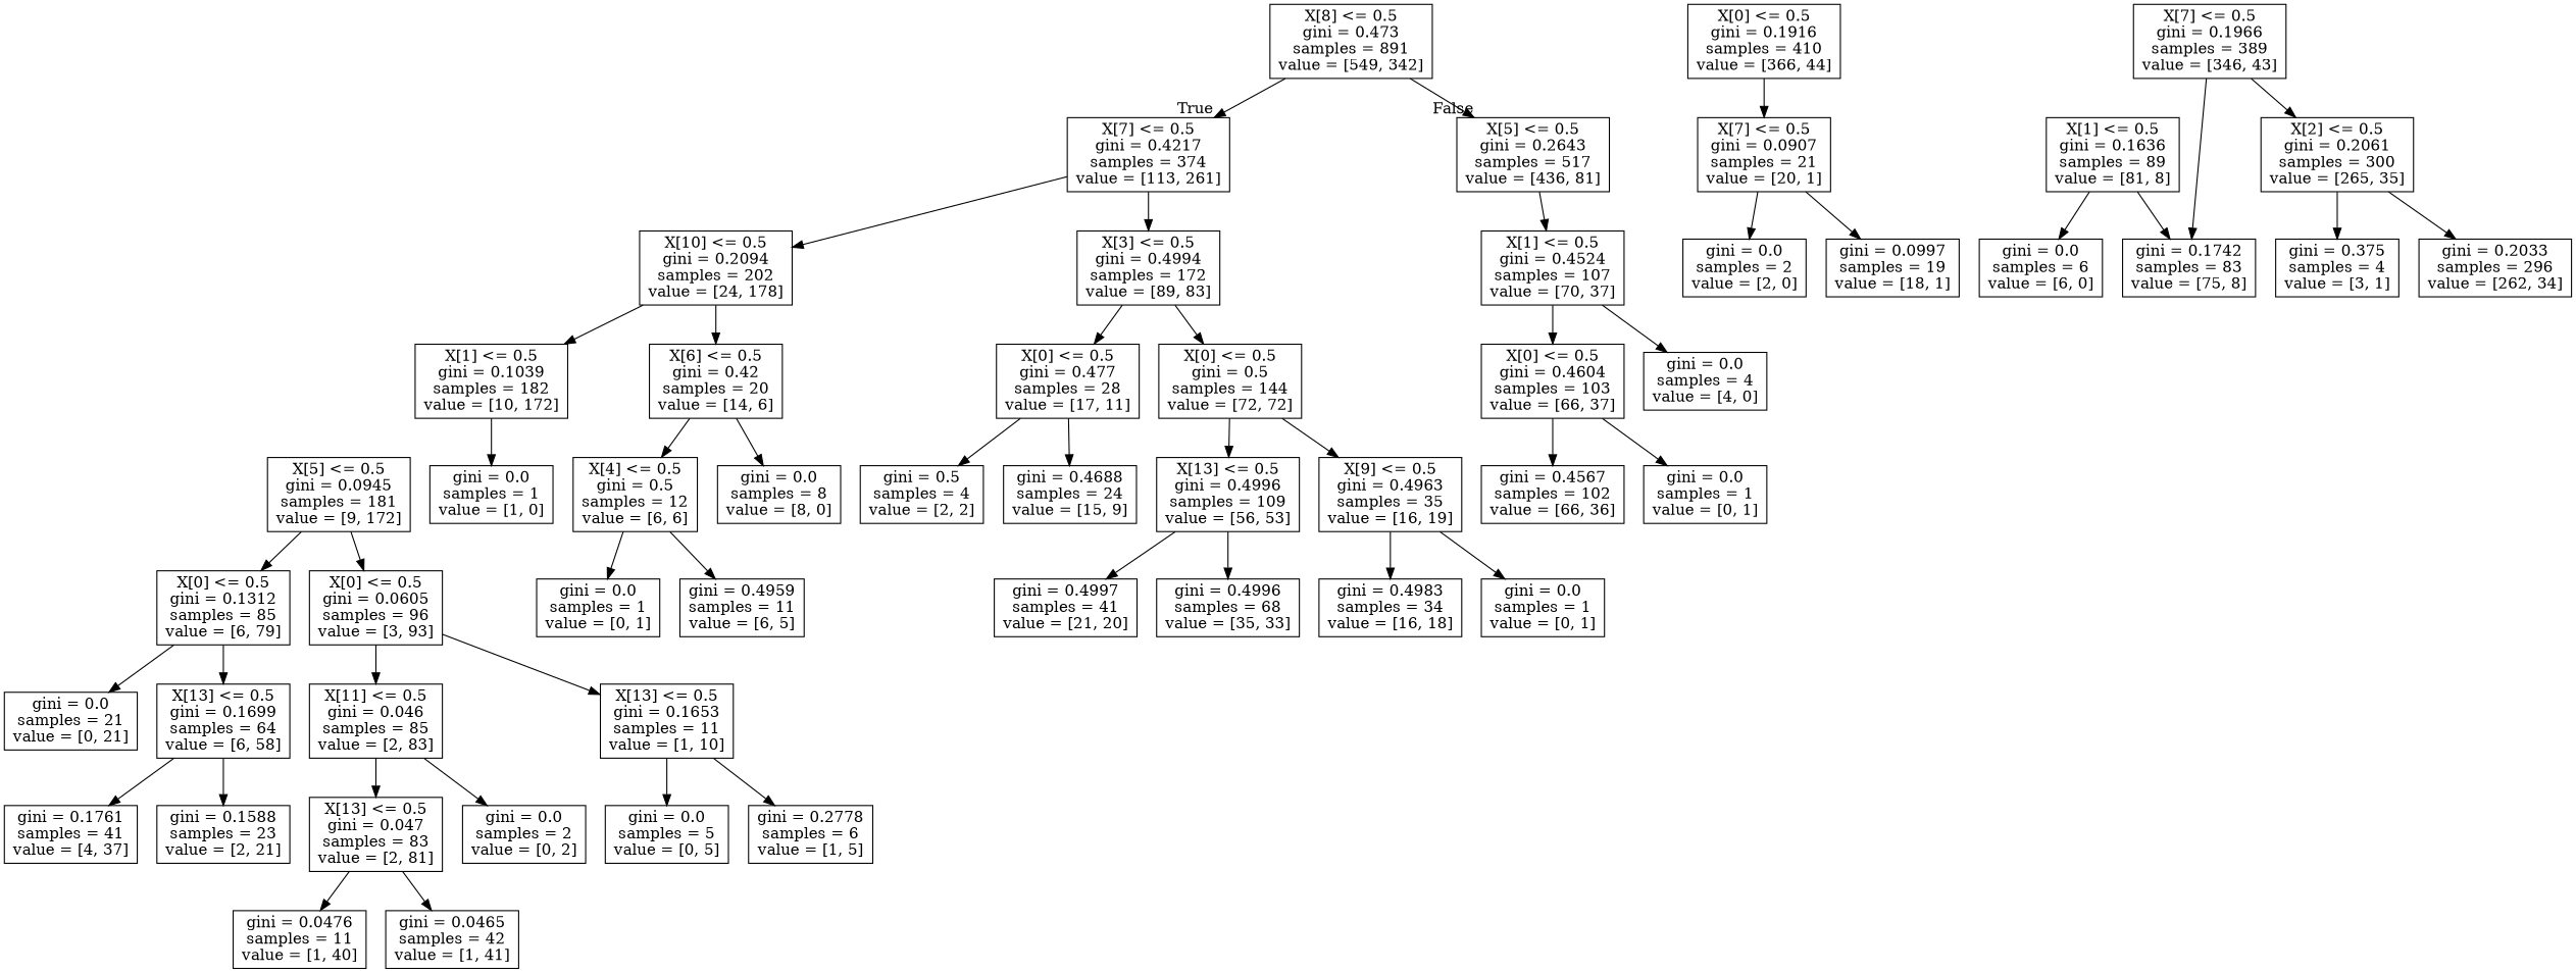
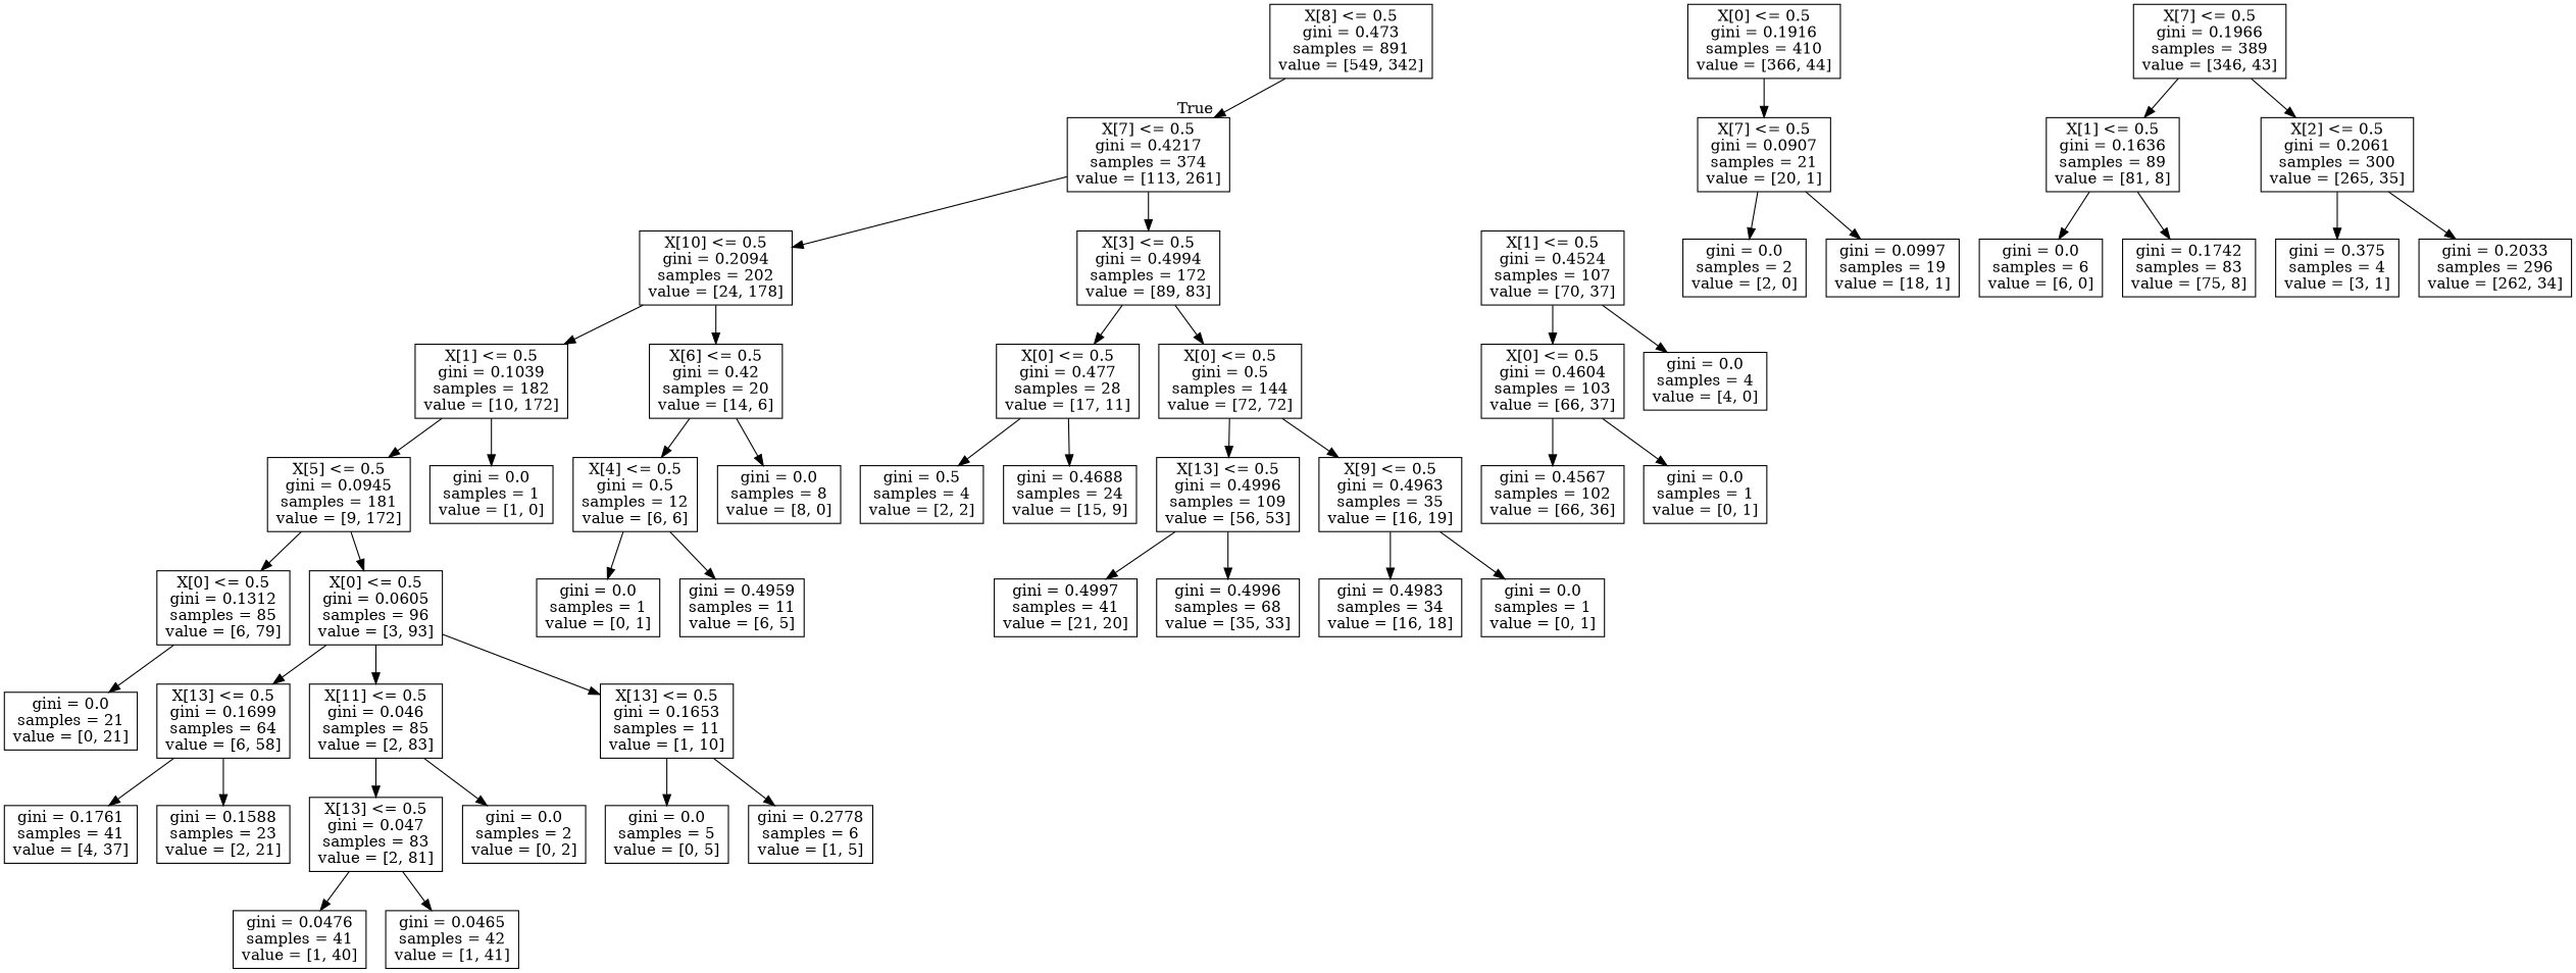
  digraph {
    node [shape=box]
    n1 [label="X[8] <= 0.5\ngini = 0.473\nsamples = 891\nvalue = [549, 342]"]
    n2 [label="X[7] <= 0.5\ngini = 0.4217\nsamples = 374\nvalue = [113, 261]"]
-   n3 [label="X[5] <= 0.5\ngini = 0.2643\nsamples = 517\nvalue = [436, 81]"]
    n4 [label="X[10] <= 0.5\ngini = 0.2094\nsamples = 202\nvalue = [24, 178]"]
    n5 [label="X[3] <= 0.5\ngini = 0.4994\nsamples = 172\nvalue = [89, 83]"]
    n6 [label="X[1] <= 0.5\ngini = 0.4524\nsamples = 107\nvalue = [70, 37]"]
    n7 [label="X[1] <= 0.5\ngini = 0.1039\nsamples = 182\nvalue = [10, 172]"]
    n8 [label="X[6] <= 0.5\ngini = 0.42\nsamples = 20\nvalue = [14, 6]"]
    n9 [label="X[0] <= 0.5\ngini = 0.477\nsamples = 28\nvalue = [17, 11]"]
    n10 [label="X[0] <= 0.5\ngini = 0.5\nsamples = 144\nvalue = [72, 72]"]
    n11 [label="X[5] <= 0.5\ngini = 0.0945\nsamples = 181\nvalue = [9, 172]"]
    n12 [label="gini = 0.0\nsamples = 1\nvalue = [1, 0]"]
    n13 [label="X[4] <= 0.5\ngini = 0.5\nsamples = 12\nvalue = [6, 6]"]
    n14 [label="gini = 0.0\nsamples = 8\nvalue = [8, 0]"]
    n15 [label="X[0] <= 0.5\ngini = 0.1312\nsamples = 85\nvalue = [6, 79]"]
    n16 [label="X[0] <= 0.5\ngini = 0.0605\nsamples = 96\nvalue = [3, 93]"]
    n17 [label="X[13] <= 0.5\ngini = 0.1699\nsamples = 64\nvalue = [6, 58]"]
    n18 [label="gini = 0.0\nsamples = 21\nvalue = [0, 21]"]
    n19 [label="X[11] <= 0.5\ngini = 0.046\nsamples = 85\nvalue = [2, 83]"]
    n20 [label="X[13] <= 0.5\ngini = 0.1653\nsamples = 11\nvalue = [1, 10]"]
    n21 [label="gini = 0.1761\nsamples = 41\nvalue = [4, 37]"]
    n22 [label="gini = 0.1588\nsamples = 23\nvalue = [2, 21]"]
    n23 [label="X[13] <= 0.5\ngini = 0.047\nsamples = 83\nvalue = [2, 81]"]
    n24 [label="gini = 0.0\nsamples = 2\nvalue = [0, 2]"]
    n25 [label="gini = 0.0\nsamples = 5\nvalue = [0, 5]"]
    n26 [label="gini = 0.2778\nsamples = 6\nvalue = [1, 5]"]
-   n27 [label="gini = 0.0476\nsamples = 11\nvalue = [1, 40]"]
+   n27 [label="gini = 0.0476\nsamples = 41\nvalue = [1, 40]"]
    n28 [label="gini = 0.0465\nsamples = 42\nvalue = [1, 41]"]
    n29 [label="gini = 0.0\nsamples = 1\nvalue = [0, 1]"]
    n30 [label="gini = 0.4959\nsamples = 11\nvalue = [6, 5]"]
    n31 [label="gini = 0.5\nsamples = 4\nvalue = [2, 2]"]
    n32 [label="gini = 0.4688\nsamples = 24\nvalue = [15, 9]"]
    n33 [label="X[13] <= 0.5\ngini = 0.4996\nsamples = 109\nvalue = [56, 53]"]
    n34 [label="X[9] <= 0.5\ngini = 0.4963\nsamples = 35\nvalue = [16, 19]"]
    n35 [label="gini = 0.4997\nsamples = 41\nvalue = [21, 20]"]
    n36 [label="gini = 0.4996\nsamples = 68\nvalue = [35, 33]"]
    n37 [label="gini = 0.4983\nsamples = 34\nvalue = [16, 18]"]
    n38 [label="gini = 0.0\nsamples = 1\nvalue = [0, 1]"]
    n39 [label="X[0] <= 0.5\ngini = 0.1916\nsamples = 410\nvalue = [366, 44]"]
    n40 [label="X[7] <= 0.5\ngini = 0.0907\nsamples = 21\nvalue = [20, 1]"]
    n41 [label="X[0] <= 0.5\ngini = 0.4604\nsamples = 103\nvalue = [66, 37]"]
    n42 [label="gini = 0.0\nsamples = 4\nvalue = [4, 0]"]
    n43 [label="X[7] <= 0.5\ngini = 0.1966\nsamples = 389\nvalue = [346, 43]"]
    n44 [label="X[1] <= 0.5\ngini = 0.1636\nsamples = 89\nvalue = [81, 8]"]
    n45 [label="X[2] <= 0.5\ngini = 0.2061\nsamples = 300\nvalue = [265, 35]"]
    n46 [label="gini = 0.0\nsamples = 2\nvalue = [2, 0]"]
    n47 [label="gini = 0.0997\nsamples = 19\nvalue = [18, 1]"]
    n48 [label="gini = 0.1742\nsamples = 83\nvalue = [75, 8]"]
    n49 [label="gini = 0.0\nsamples = 6\nvalue = [6, 0]"]
    n50 [label="gini = 0.375\nsamples = 4\nvalue = [3, 1]"]
    n51 [label="gini = 0.2033\nsamples = 296\nvalue = [262, 34]"]
    n52 [label="gini = 0.4567\nsamples = 102\nvalue = [66, 36]"]
    n53 [label="gini = 0.0\nsamples = 1\nvalue = [0, 1]"]
    n1 -> n2 [headlabel=True labelangle=45 labeldistance=2.5]
-   n1 -> n3 [headlabel=False labelangle=-45 labeldistance=2.5]
    n2 -> n4
    n2 -> n5
-   n3 -> n6
    n4 -> n7
    n4 -> n8
    n5 -> n9
    n5 -> n10
    n6 -> n41
    n6 -> n42
+   n7 -> n11
    n7 -> n12
    n8 -> n13
    n8 -> n14
    n9 -> n31
    n9 -> n32
    n10 -> n33
    n10 -> n34
    n11 -> n15
    n11 -> n16
    n13 -> n29
    n13 -> n30
-   n15 -> n17
+   n16 -> n17
    n15 -> n18
    n16 -> n19
    n16 -> n20
    n17 -> n21
    n17 -> n22
    n19 -> n23
    n19 -> n24
    n20 -> n25
    n20 -> n26
    n23 -> n27
    n23 -> n28
    n33 -> n35
    n33 -> n36
    n34 -> n37
    n34 -> n38
    n39 -> n40
    n40 -> n46
    n40 -> n47
    n41 -> n52
    n41 -> n53
-   n43 -> n48
+   n43 -> n44
    n43 -> n45
    n44 -> n48
    n44 -> n49
    n45 -> n50
    n45 -> n51
  }
